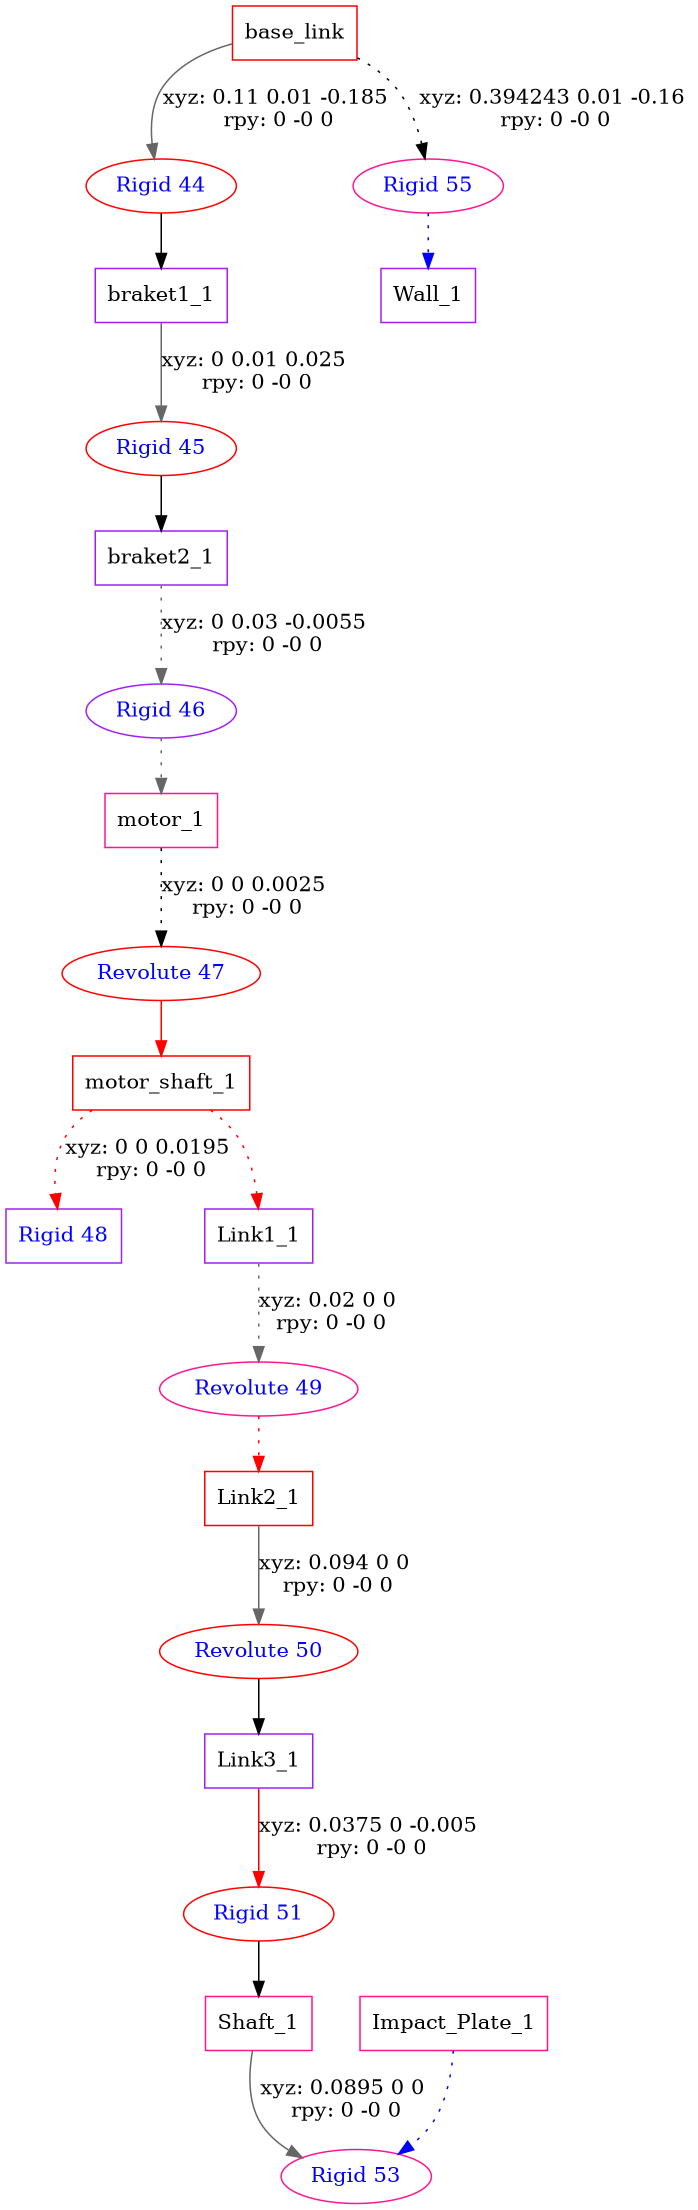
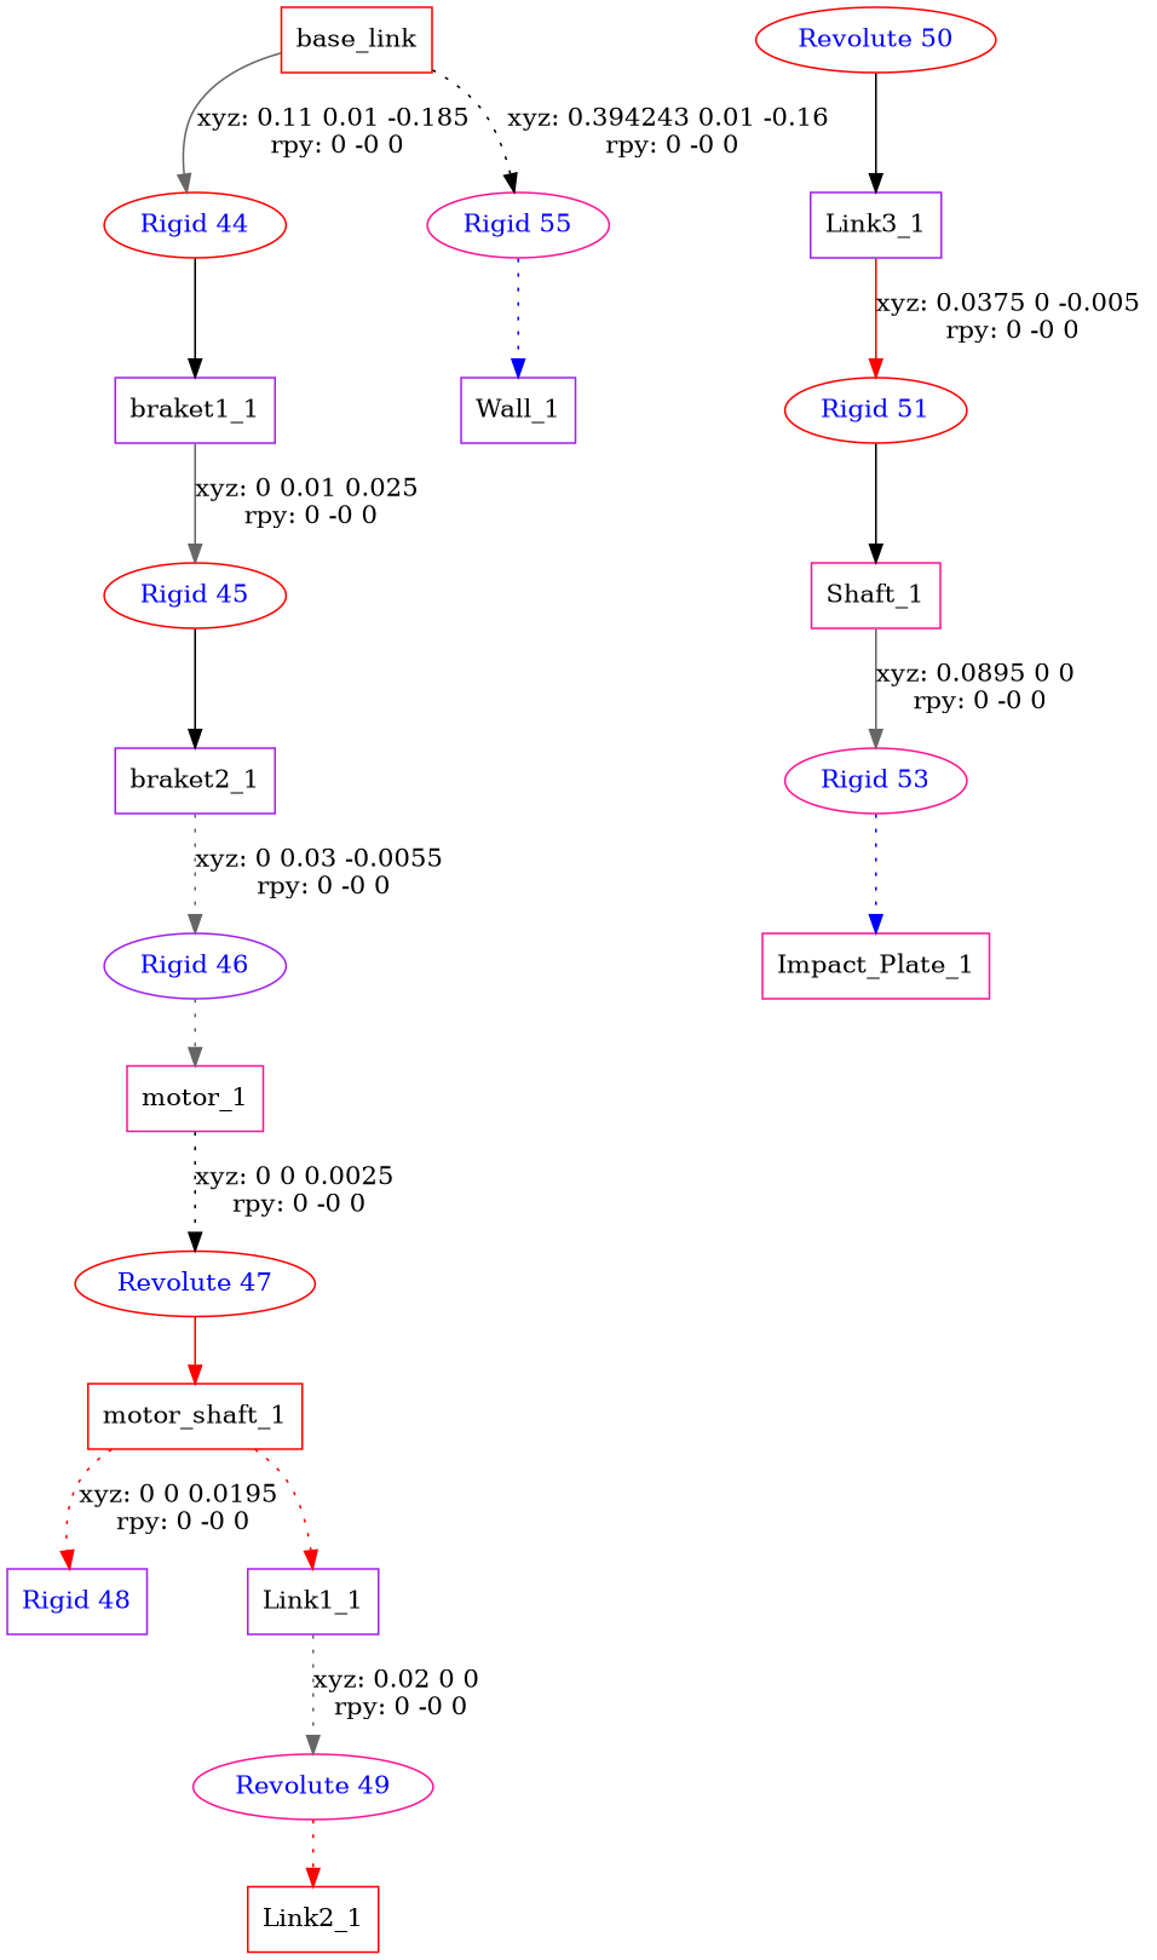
  digraph {
    node [color=red shape=box]
    edge [color=gray40 style=solid]
    n1 [label=base_link]
    "Rigid 44" [fontcolor=blue shape=ellipse]
    "Rigid 55" [color=deeppink fontcolor=blue shape=ellipse]
    n4 [color=purple label=braket1_1]
    n5 [color=purple label=Wall_1]
    "Rigid 45" [fontcolor=blue shape=ellipse]
    n7 [color=purple label=braket2_1]
    "Rigid 46" [color=purple fontcolor=blue shape=ellipse]
    n9 [color=deeppink label=motor_1]
    "Revolute 47" [fontcolor=blue shape=ellipse]
    n11 [label=motor_shaft_1]
    "Rigid 48" [color=purple fontcolor=blue]
    n13 [color=purple label=Link1_1]
    "Revolute 49" [color=deeppink fontcolor=blue shape=ellipse]
    n15 [label=Link2_1]
    "Revolute 50" [fontcolor=blue shape=ellipse]
    n17 [color=purple label=Link3_1]
    "Rigid 51" [fontcolor=blue shape=ellipse]
    n19 [color=deeppink label=Shaft_1]
    "Rigid 53" [color=deeppink fontcolor=blue shape=ellipse]
    n21 [color=deeppink label=Impact_Plate_1]
    n1 -> "Rigid 44" [label="xyz: 0.11 0.01 -0.185 \nrpy: 0 -0 0"]
    n1 -> "Rigid 55" [color=black label="xyz: 0.394243 0.01 -0.16 \nrpy: 0 -0 0" style=dotted]
    "Rigid 44" -> n4 [color=black]
    "Rigid 55" -> n5 [color=blue style=dotted]
    n4 -> "Rigid 45" [label="xyz: 0 0.01 0.025 \nrpy: 0 -0 0"]
    "Rigid 45" -> n7 [color=black]
    n7 -> "Rigid 46" [label="xyz: 0 0.03 -0.0055 \nrpy: 0 -0 0" style=dotted]
    "Rigid 46" -> n9 [style=dotted]
    n9 -> "Revolute 47" [color=black label="xyz: 0 0 0.0025 \nrpy: 0 -0 0" style=dotted]
    "Revolute 47" -> n11 [color=red]
    n11 -> "Rigid 48" [color=red label="xyz: 0 0 0.0195 \nrpy: 0 -0 0" style=dotted]
    n11 -> n13 [color=red style=dotted]
    n13 -> "Revolute 49" [label="xyz: 0.02 0 0 \nrpy: 0 -0 0" style=dotted]
    "Revolute 49" -> n15 [color=red style=dotted]
-   n15 -> "Revolute 50" [label="xyz: 0.094 0 0 \nrpy: 0 -0 0"]
    "Revolute 50" -> n17 [color=black]
    n17 -> "Rigid 51" [color=red label="xyz: 0.0375 0 -0.005 \nrpy: 0 -0 0"]
    "Rigid 51" -> n19 [color=black]
    n19 -> "Rigid 53" [label="xyz: 0.0895 0 0 \nrpy: 0 -0 0"]
-   n21 -> "Rigid 53" [color=blue style=dotted]
+   "Rigid 53" -> n21 [color=blue style=dotted]
  }
